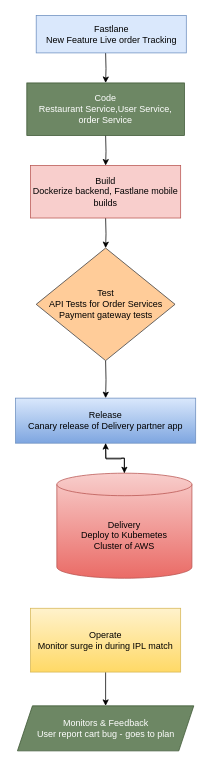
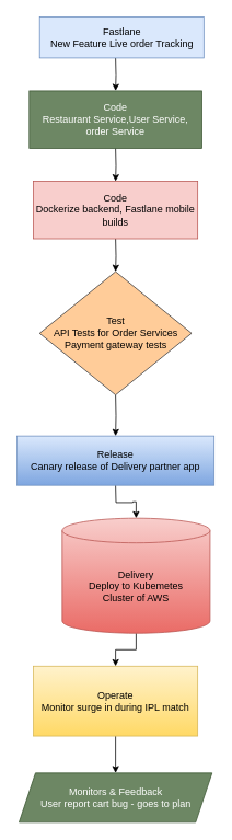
  <mxCell id="0" />
  <mxCell id="1" parent="0" />
  <mxCell id="2" value="" style="edgeStyle=orthogonalEdgeStyle;rounded=0;orthogonalLoop=1;jettySize=auto;html=1;" edge="1" parent="1" target="5"><mxGeometry relative="1" as="geometry"><mxPoint x="140" y="70" as="sourcePoint" /></mxGeometry></mxCell>
  <mxCell id="3" value="Fastlane&lt;div&gt;New Feature Live order Tracking&lt;/div&gt;" style="rounded=0;whiteSpace=wrap;html=1;fillColor=#dae8fc;strokeColor=#6c8ebf;" vertex="1" parent="1"><mxGeometry x="47.5" y="20" width="200" height="50" as="geometry" /></mxCell>
  <mxCell id="4" value="" style="edgeStyle=orthogonalEdgeStyle;rounded=0;orthogonalLoop=1;jettySize=auto;html=1;" edge="1" parent="1" target="7"><mxGeometry relative="1" as="geometry"><mxPoint x="140" y="180" as="sourcePoint" /></mxGeometry></mxCell>
  <mxCell id="5" value="&lt;div&gt;Code&lt;/div&gt;&lt;div&gt;Restaurant Service,User Service, order Service&lt;/div&gt;" style="rounded=0;whiteSpace=wrap;html=1;fillColor=#6d8764;fontColor=#ffffff;strokeColor=#3A5431;" vertex="1" parent="1"><mxGeometry x="35" y="110" width="210" height="70" as="geometry" /></mxCell>
  <mxCell id="6" value="" style="edgeStyle=orthogonalEdgeStyle;rounded=0;orthogonalLoop=1;jettySize=auto;html=1;" edge="1" parent="1" target="9"><mxGeometry relative="1" as="geometry"><mxPoint x="140" y="290" as="sourcePoint" /></mxGeometry></mxCell>
- <mxCell id="7" value="Build&lt;div&gt;Dockerize backend, Fastlane mobile builds&lt;/div&gt;" style="rounded=0;whiteSpace=wrap;html=1;fillColor=#f8cecc;strokeColor=#b85450;" vertex="1" parent="1"><mxGeometry x="40" y="220" width="200" height="70" as="geometry" /></mxCell>
+ <mxCell id="7" value="Code&lt;div&gt;Dockerize backend, Fastlane mobile builds&lt;/div&gt;" style="rounded=0;whiteSpace=wrap;html=1;fillColor=#f8cecc;strokeColor=#b85450;" vertex="1" parent="1"><mxGeometry x="40" y="220" width="200" height="70" as="geometry" /></mxCell>
  <mxCell id="8" value="" style="edgeStyle=orthogonalEdgeStyle;rounded=0;orthogonalLoop=1;jettySize=auto;html=1;" edge="1" parent="1" target="11"><mxGeometry relative="1" as="geometry"><mxPoint x="140" y="480" as="sourcePoint" /><Array as="points" /></mxGeometry></mxCell>
  <mxCell id="9" value="Test&lt;div&gt;API Tests for Order Services&lt;/div&gt;&lt;div&gt;Payment gateway tests&lt;/div&gt;" style="rhombus;whiteSpace=wrap;html=1;fillColor=#ffcc99;strokeColor=#36393d;" vertex="1" parent="1"><mxGeometry x="47.5" y="330" width="185" height="150" as="geometry" /></mxCell>
  <mxCell id="10" value="" style="edgeStyle=orthogonalEdgeStyle;rounded=0;orthogonalLoop=1;jettySize=auto;html=1;" edge="1" parent="1" target="13"><mxGeometry relative="1" as="geometry"><mxPoint x="140" y="590" as="sourcePoint" /></mxGeometry></mxCell>
  <mxCell id="11" value="Release&lt;div&gt;Canary release of Delivery partner app&lt;/div&gt;" style="rounded=0;whiteSpace=wrap;html=1;fillColor=#dae8fc;gradientColor=#7ea6e0;strokeColor=#6c8ebf;" vertex="1" parent="1"><mxGeometry x="20" y="530" width="240" height="60" as="geometry" /></mxCell>
- <mxCell id="12" value="" style="edgeStyle=orthogonalEdgeStyle;rounded=0;orthogonalLoop=1;jettySize=auto;html=1;" edge="1" parent="1" source="13" target="11"><mxGeometry relative="1" as="geometry" /></mxCell>
+ <mxCell id="12" value="" style="edgeStyle=orthogonalEdgeStyle;rounded=0;orthogonalLoop=1;jettySize=auto;html=1;" edge="1" parent="1" source="13" target="15"><mxGeometry relative="1" as="geometry" /></mxCell>
  <mxCell id="13" value="Delivery&lt;div&gt;Deploy to Kubemetes&lt;/div&gt;&lt;div&gt;Cluster of AWS&lt;/div&gt;" style="shape=cylinder3;whiteSpace=wrap;html=1;boundedLbl=1;backgroundOutline=1;size=15;fillColor=#f8cecc;gradientColor=#ea6b66;strokeColor=#b85450;" vertex="1" parent="1"><mxGeometry x="75" y="630" width="180" height="140" as="geometry" /></mxCell>
  <mxCell id="14" value="" style="edgeStyle=orthogonalEdgeStyle;rounded=0;orthogonalLoop=1;jettySize=auto;html=1;exitX=0.5;exitY=1;exitDx=0;exitDy=0;" edge="1" parent="1" source="15" target="16"><mxGeometry relative="1" as="geometry"><mxPoint x="140" y="900" as="sourcePoint" /></mxGeometry></mxCell>
  <mxCell id="15" value="Operate&lt;div&gt;Monitor surge in during IPL match&lt;/div&gt;" style="rounded=0;whiteSpace=wrap;html=1;fillColor=#fff2cc;gradientColor=#ffd966;strokeColor=#d6b656;" vertex="1" parent="1"><mxGeometry x="40" y="810" width="200" height="85" as="geometry" /></mxCell>
  <mxCell id="16" value="Monitors &amp;amp; Feedback&lt;div&gt;User report cart bug - goes to plan&lt;/div&gt;" style="shape=parallelogram;perimeter=parallelogramPerimeter;whiteSpace=wrap;html=1;fixedSize=1;fillColor=#6d8764;fontColor=#ffffff;strokeColor=#3A5431;" vertex="1" parent="1"><mxGeometry x="22.5" y="940" width="235" height="60" as="geometry" /></mxCell>
